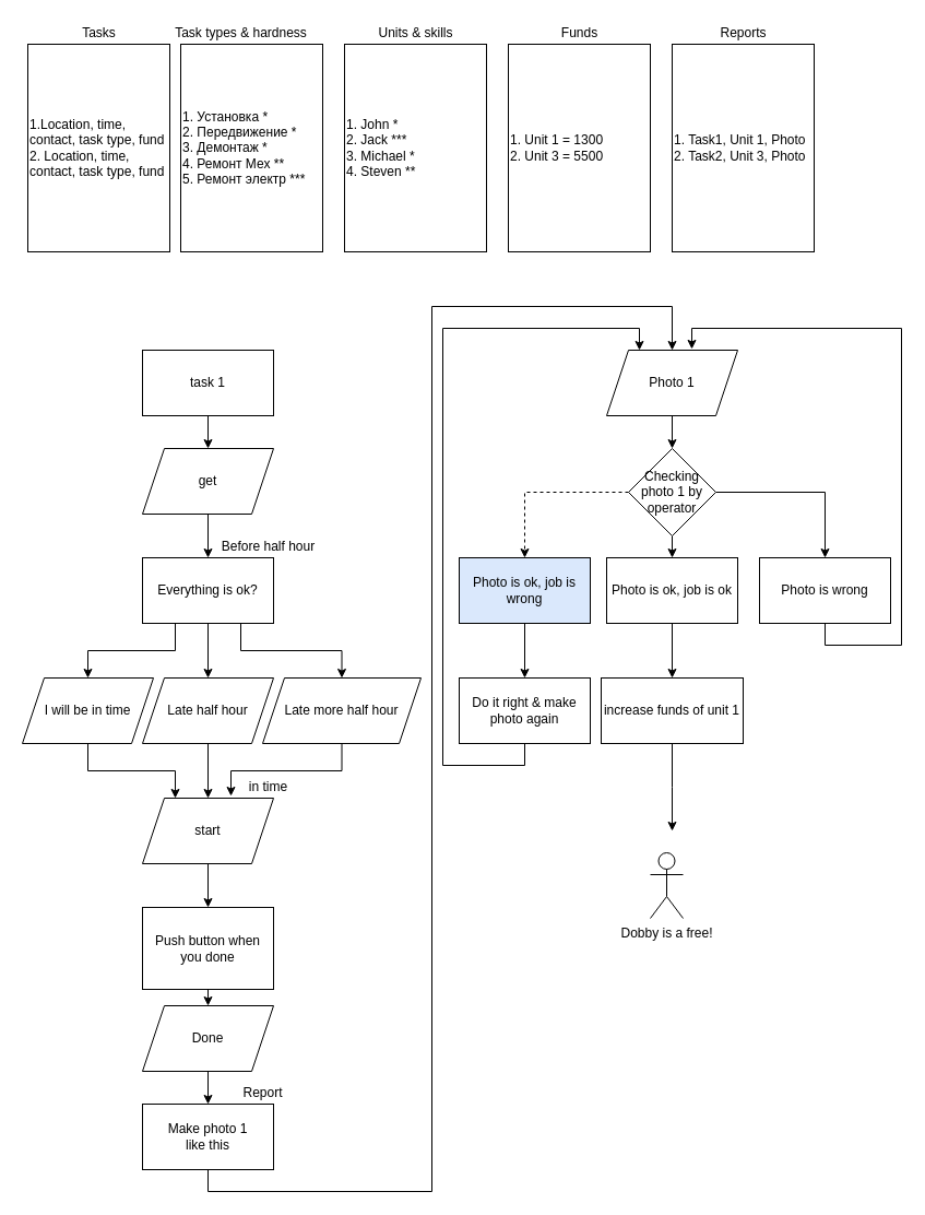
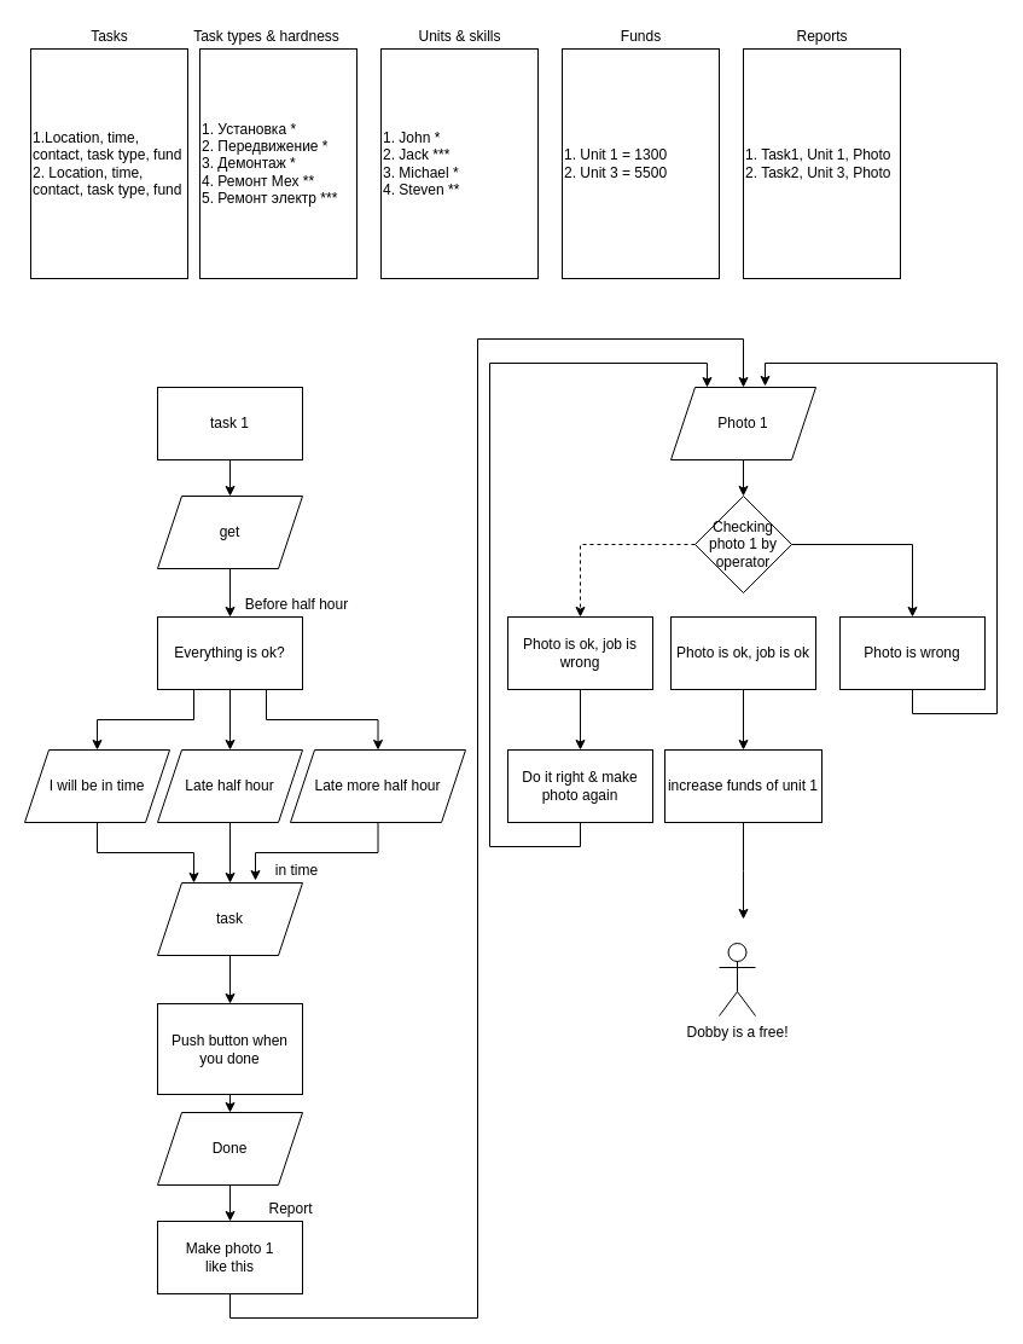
  <mxCell id="0" />
  <mxCell id="1" parent="0" />
  <mxCell id="2" value="&lt;div align=&quot;left&quot;&gt;1.Location, time, contact, task type, fund&lt;br&gt;&lt;/div&gt;&lt;div align=&quot;left&quot;&gt;2. Location, time, contact, task type, fund&lt;br&gt;&lt;/div&gt;" style="rounded=0;whiteSpace=wrap;html=1;align=left;" vertex="1" parent="1"><mxGeometry x="25" y="40" width="130" height="190" as="geometry" /></mxCell>
  <mxCell id="3" value="Tasks" style="text;html=1;align=center;verticalAlign=middle;resizable=0;points=[];autosize=1;" vertex="1" parent="1"><mxGeometry x="65" y="20" width="50" height="20" as="geometry" /></mxCell>
  <mxCell id="4" value="&lt;div align=&quot;left&quot;&gt;1. Установка *&lt;br&gt;&lt;/div&gt;&lt;div align=&quot;left&quot;&gt;2. Передвижение *&lt;br&gt;&lt;/div&gt;&lt;div align=&quot;left&quot;&gt;3. Демонтаж *&lt;br&gt;&lt;/div&gt;&lt;div align=&quot;left&quot;&gt;4. Ремонт Мех **&lt;br&gt;&lt;/div&gt;&lt;div align=&quot;left&quot;&gt;5. Ремонт электр ***&lt;br&gt;&lt;/div&gt;" style="rounded=0;whiteSpace=wrap;html=1;align=left;" vertex="1" parent="1"><mxGeometry x="165" y="40" width="130" height="190" as="geometry" /></mxCell>
  <mxCell id="5" value="Task types &amp;amp; hardness" style="text;html=1;align=center;verticalAlign=middle;resizable=0;points=[];autosize=1;" vertex="1" parent="1"><mxGeometry x="150" y="20" width="140" height="20" as="geometry" /></mxCell>
  <mxCell id="6" value="&lt;div align=&quot;left&quot;&gt;1. John *&lt;br&gt;&lt;/div&gt;&lt;div align=&quot;left&quot;&gt;2. Jack ***&lt;br&gt;&lt;/div&gt;&lt;div align=&quot;left&quot;&gt;3. Michael *&lt;br&gt;&lt;/div&gt;&lt;div align=&quot;left&quot;&gt;4. &lt;span class=&quot;aCOpRe&quot;&gt;&lt;span&gt;Steven&lt;/span&gt;&lt;/span&gt; **&lt;br&gt;&lt;/div&gt;" style="rounded=0;whiteSpace=wrap;html=1;align=left;" vertex="1" parent="1"><mxGeometry x="315" y="40" width="130" height="190" as="geometry" /></mxCell>
  <mxCell id="7" value="&lt;div&gt;Units &amp;amp; skills&lt;/div&gt;" style="text;html=1;align=center;verticalAlign=middle;resizable=0;points=[];autosize=1;" vertex="1" parent="1"><mxGeometry x="340" y="20" width="80" height="20" as="geometry" /></mxCell>
  <mxCell id="8" value="&lt;div align=&quot;left&quot;&gt;1. Unit 1 = 1300&lt;br&gt;&lt;/div&gt;&lt;div align=&quot;left&quot;&gt;2. Unit 3 = 5500&lt;br&gt;&lt;/div&gt;" style="rounded=0;whiteSpace=wrap;html=1;align=left;" vertex="1" parent="1"><mxGeometry x="465" y="40" width="130" height="190" as="geometry" /></mxCell>
  <mxCell id="9" value="Funds" style="text;html=1;align=center;verticalAlign=middle;resizable=0;points=[];autosize=1;" vertex="1" parent="1"><mxGeometry x="505" y="20" width="50" height="20" as="geometry" /></mxCell>
  <mxCell id="10" value="&lt;div align=&quot;left&quot;&gt;1. Task1, Unit 1, Photo&lt;br&gt;&lt;/div&gt;&lt;div align=&quot;left&quot;&gt;2. Task2, Unit 3, Photo&lt;br&gt;&lt;/div&gt;" style="rounded=0;whiteSpace=wrap;html=1;align=left;" vertex="1" parent="1"><mxGeometry x="615" y="40" width="130" height="190" as="geometry" /></mxCell>
  <mxCell id="11" value="Reports" style="text;html=1;align=center;verticalAlign=middle;resizable=0;points=[];autosize=1;" vertex="1" parent="1"><mxGeometry x="650" y="20" width="60" height="20" as="geometry" /></mxCell>
  <mxCell id="12" style="edgeStyle=orthogonalEdgeStyle;rounded=0;orthogonalLoop=1;jettySize=auto;html=1;exitX=0.5;exitY=1;exitDx=0;exitDy=0;entryX=0.5;entryY=0;entryDx=0;entryDy=0;" edge="1" parent="1" source="13" target="20"><mxGeometry relative="1" as="geometry"><mxPoint x="135" y="420" as="targetPoint" /></mxGeometry></mxCell>
  <mxCell id="13" value="task 1" style="rounded=0;whiteSpace=wrap;html=1;" vertex="1" parent="1"><mxGeometry x="130" y="320" width="120" height="60" as="geometry" /></mxCell>
  <mxCell id="14" style="edgeStyle=orthogonalEdgeStyle;rounded=0;orthogonalLoop=1;jettySize=auto;html=1;exitX=0.25;exitY=1;exitDx=0;exitDy=0;entryX=0.5;entryY=0;entryDx=0;entryDy=0;" edge="1" parent="1" source="17" target="22"><mxGeometry relative="1" as="geometry" /></mxCell>
  <mxCell id="15" style="edgeStyle=orthogonalEdgeStyle;rounded=0;orthogonalLoop=1;jettySize=auto;html=1;exitX=0.75;exitY=1;exitDx=0;exitDy=0;entryX=0.5;entryY=0;entryDx=0;entryDy=0;" edge="1" parent="1" source="17" target="26"><mxGeometry relative="1" as="geometry" /></mxCell>
  <mxCell id="16" style="edgeStyle=orthogonalEdgeStyle;rounded=0;orthogonalLoop=1;jettySize=auto;html=1;exitX=0.5;exitY=1;exitDx=0;exitDy=0;" edge="1" parent="1" source="17" target="24"><mxGeometry relative="1" as="geometry" /></mxCell>
  <mxCell id="17" value="Everything is ok?" style="rounded=0;whiteSpace=wrap;html=1;" vertex="1" parent="1"><mxGeometry x="130" y="510" width="120" height="60" as="geometry" /></mxCell>
  <mxCell id="18" value="Before half hour" style="text;html=1;align=center;verticalAlign=middle;resizable=0;points=[];autosize=1;" vertex="1" parent="1"><mxGeometry x="195" y="490" width="100" height="20" as="geometry" /></mxCell>
  <mxCell id="19" value="" style="edgeStyle=orthogonalEdgeStyle;rounded=0;orthogonalLoop=1;jettySize=auto;html=1;exitX=0.5;exitY=1;exitDx=0;exitDy=0;" edge="1" parent="1" source="20" target="17"><mxGeometry relative="1" as="geometry" /></mxCell>
  <mxCell id="20" value="get" style="shape=parallelogram;perimeter=parallelogramPerimeter;whiteSpace=wrap;html=1;fixedSize=1;" vertex="1" parent="1"><mxGeometry x="130" y="410" width="120" height="60" as="geometry" /></mxCell>
  <mxCell id="21" style="edgeStyle=orthogonalEdgeStyle;rounded=0;orthogonalLoop=1;jettySize=auto;html=1;exitX=0.5;exitY=1;exitDx=0;exitDy=0;entryX=0.25;entryY=0;entryDx=0;entryDy=0;" edge="1" parent="1" source="22" target="28"><mxGeometry relative="1" as="geometry" /></mxCell>
  <mxCell id="22" value="I will be in time" style="shape=parallelogram;perimeter=parallelogramPerimeter;whiteSpace=wrap;html=1;fixedSize=1;" vertex="1" parent="1"><mxGeometry x="20" y="620" width="120" height="60" as="geometry" /></mxCell>
  <mxCell id="23" style="edgeStyle=orthogonalEdgeStyle;rounded=0;orthogonalLoop=1;jettySize=auto;html=1;exitX=0.5;exitY=1;exitDx=0;exitDy=0;" edge="1" parent="1" source="24" target="28"><mxGeometry relative="1" as="geometry" /></mxCell>
  <mxCell id="24" value="Late half hour" style="shape=parallelogram;perimeter=parallelogramPerimeter;whiteSpace=wrap;html=1;fixedSize=1;" vertex="1" parent="1"><mxGeometry x="130" y="620" width="120" height="60" as="geometry" /></mxCell>
  <mxCell id="25" style="edgeStyle=orthogonalEdgeStyle;rounded=0;orthogonalLoop=1;jettySize=auto;html=1;entryX=0.675;entryY=-0.033;entryDx=0;entryDy=0;entryPerimeter=0;" edge="1" parent="1" source="26" target="28"><mxGeometry relative="1" as="geometry" /></mxCell>
  <mxCell id="26" value="Late more half hour" style="shape=parallelogram;perimeter=parallelogramPerimeter;whiteSpace=wrap;html=1;fixedSize=1;" vertex="1" parent="1"><mxGeometry x="240" y="620" width="145" height="60" as="geometry" /></mxCell>
  <mxCell id="27" style="edgeStyle=orthogonalEdgeStyle;rounded=0;orthogonalLoop=1;jettySize=auto;html=1;exitX=0.5;exitY=1;exitDx=0;exitDy=0;entryX=0.5;entryY=0;entryDx=0;entryDy=0;" edge="1" parent="1" source="28" target="31"><mxGeometry relative="1" as="geometry" /></mxCell>
- <mxCell id="28" value="start" style="shape=parallelogram;perimeter=parallelogramPerimeter;whiteSpace=wrap;html=1;fixedSize=1;" vertex="1" parent="1"><mxGeometry x="130" y="730" width="120" height="60" as="geometry" /></mxCell>
+ <mxCell id="28" value="task" style="shape=parallelogram;perimeter=parallelogramPerimeter;whiteSpace=wrap;html=1;fixedSize=1;" vertex="1" parent="1"><mxGeometry x="130" y="730" width="120" height="60" as="geometry" /></mxCell>
  <mxCell id="29" value="in time" style="text;html=1;align=center;verticalAlign=middle;resizable=0;points=[];autosize=1;" vertex="1" parent="1"><mxGeometry x="220" y="710" width="50" height="20" as="geometry" /></mxCell>
  <mxCell id="30" style="edgeStyle=orthogonalEdgeStyle;rounded=0;orthogonalLoop=1;jettySize=auto;html=1;exitX=0.5;exitY=1;exitDx=0;exitDy=0;entryX=0.5;entryY=0;entryDx=0;entryDy=0;" edge="1" parent="1" source="31" target="33"><mxGeometry relative="1" as="geometry" /></mxCell>
  <mxCell id="31" value="Push button when you done" style="rounded=0;whiteSpace=wrap;html=1;" vertex="1" parent="1"><mxGeometry x="130" y="830" width="120" height="75" as="geometry" /></mxCell>
  <mxCell id="32" style="edgeStyle=orthogonalEdgeStyle;rounded=0;orthogonalLoop=1;jettySize=auto;html=1;exitX=0.5;exitY=1;exitDx=0;exitDy=0;entryX=0.5;entryY=0;entryDx=0;entryDy=0;" edge="1" parent="1" source="33" target="35"><mxGeometry relative="1" as="geometry" /></mxCell>
  <mxCell id="33" value="Done" style="shape=parallelogram;perimeter=parallelogramPerimeter;whiteSpace=wrap;html=1;fixedSize=1;" vertex="1" parent="1"><mxGeometry x="130" y="920" width="120" height="60" as="geometry" /></mxCell>
  <mxCell id="34" style="edgeStyle=orthogonalEdgeStyle;rounded=0;orthogonalLoop=1;jettySize=auto;html=1;exitX=0.5;exitY=1;exitDx=0;exitDy=0;entryX=0.5;entryY=0;entryDx=0;entryDy=0;" edge="1" parent="1" source="35" target="38"><mxGeometry relative="1" as="geometry"><mxPoint x="405" y="540" as="targetPoint" /><Array as="points"><mxPoint x="190" y="1090" /><mxPoint x="395" y="1090" /><mxPoint x="395" y="280" /><mxPoint x="615" y="280" /></Array></mxGeometry></mxCell>
  <mxCell id="35" value="&lt;div&gt;Make photo 1&lt;/div&gt;&lt;div&gt;like this&lt;/div&gt;" style="rounded=0;whiteSpace=wrap;html=1;" vertex="1" parent="1"><mxGeometry x="130" y="1010" width="120" height="60" as="geometry" /></mxCell>
  <mxCell id="36" value="Report" style="text;html=1;align=center;verticalAlign=middle;resizable=0;points=[];autosize=1;" vertex="1" parent="1"><mxGeometry x="215" y="990" width="50" height="20" as="geometry" /></mxCell>
  <mxCell id="37" style="edgeStyle=orthogonalEdgeStyle;rounded=0;orthogonalLoop=1;jettySize=auto;html=1;exitX=0.5;exitY=1;exitDx=0;exitDy=0;entryX=0.5;entryY=0;entryDx=0;entryDy=0;" edge="1" parent="1" source="38" target="42"><mxGeometry relative="1" as="geometry"><mxPoint x="612.5" y="406" as="targetPoint" /></mxGeometry></mxCell>
  <mxCell id="38" value="Photo 1" style="shape=parallelogram;perimeter=parallelogramPerimeter;whiteSpace=wrap;html=1;fixedSize=1;" vertex="1" parent="1"><mxGeometry x="555" y="320" width="120" height="60" as="geometry" /></mxCell>
  <mxCell id="39" style="edgeStyle=orthogonalEdgeStyle;rounded=0;orthogonalLoop=1;jettySize=auto;html=1;exitX=0;exitY=0.5;exitDx=0;exitDy=0;dashed=1;" edge="1" parent="1" source="42" target="44"><mxGeometry relative="1" as="geometry" /></mxCell>
- <mxCell id="40" style="edgeStyle=orthogonalEdgeStyle;rounded=0;orthogonalLoop=1;jettySize=auto;html=1;exitX=0.5;exitY=1;exitDx=0;exitDy=0;entryX=0.5;entryY=0;entryDx=0;entryDy=0;" edge="1" parent="1" source="42" target="46"><mxGeometry relative="1" as="geometry" /></mxCell>
  <mxCell id="41" style="edgeStyle=orthogonalEdgeStyle;rounded=0;orthogonalLoop=1;jettySize=auto;html=1;exitX=1;exitY=0.5;exitDx=0;exitDy=0;" edge="1" parent="1" source="42" target="48"><mxGeometry relative="1" as="geometry" /></mxCell>
  <mxCell id="42" value="Checking photo 1 by operator" style="rhombus;whiteSpace=wrap;html=1;" vertex="1" parent="1"><mxGeometry x="575" y="410" width="80" height="80" as="geometry" /></mxCell>
  <mxCell id="43" style="edgeStyle=orthogonalEdgeStyle;rounded=0;orthogonalLoop=1;jettySize=auto;html=1;exitX=0.5;exitY=1;exitDx=0;exitDy=0;entryX=0.5;entryY=0;entryDx=0;entryDy=0;" edge="1" parent="1" source="44" target="50"><mxGeometry relative="1" as="geometry" /></mxCell>
- <mxCell id="44" value="Photo is ok, job is wrong" style="rounded=0;whiteSpace=wrap;html=1;fillColor=#dae8fc;" vertex="1" parent="1"><mxGeometry x="420" y="510" width="120" height="60" as="geometry" /></mxCell>
+ <mxCell id="44" value="Photo is ok, job is wrong" style="rounded=0;whiteSpace=wrap;html=1;" vertex="1" parent="1"><mxGeometry x="420" y="510" width="120" height="60" as="geometry" /></mxCell>
  <mxCell id="45" style="edgeStyle=orthogonalEdgeStyle;rounded=0;orthogonalLoop=1;jettySize=auto;html=1;exitX=0.5;exitY=1;exitDx=0;exitDy=0;entryX=0.5;entryY=0;entryDx=0;entryDy=0;" edge="1" parent="1" source="46" target="52"><mxGeometry relative="1" as="geometry" /></mxCell>
  <mxCell id="46" value="Photo is ok, job is ok" style="rounded=0;whiteSpace=wrap;html=1;" vertex="1" parent="1"><mxGeometry x="555" y="510" width="120" height="60" as="geometry" /></mxCell>
  <mxCell id="47" style="edgeStyle=orthogonalEdgeStyle;rounded=0;orthogonalLoop=1;jettySize=auto;html=1;exitX=0.5;exitY=1;exitDx=0;exitDy=0;entryX=0.65;entryY=-0.017;entryDx=0;entryDy=0;entryPerimeter=0;" edge="1" parent="1" source="48" target="38"><mxGeometry relative="1" as="geometry"><Array as="points"><mxPoint x="755" y="590" /><mxPoint x="825" y="590" /><mxPoint x="825" y="300" /><mxPoint x="633" y="300" /></Array></mxGeometry></mxCell>
  <mxCell id="48" value="Photo is wrong" style="rounded=0;whiteSpace=wrap;html=1;" vertex="1" parent="1"><mxGeometry x="695" y="510" width="120" height="60" as="geometry" /></mxCell>
  <mxCell id="49" style="edgeStyle=orthogonalEdgeStyle;rounded=0;orthogonalLoop=1;jettySize=auto;html=1;exitX=0.5;exitY=1;exitDx=0;exitDy=0;entryX=0.25;entryY=0;entryDx=0;entryDy=0;" edge="1" parent="1" source="50" target="38"><mxGeometry relative="1" as="geometry"><Array as="points"><mxPoint x="480" y="700" /><mxPoint x="405" y="700" /><mxPoint x="405" y="300" /><mxPoint x="585" y="300" /></Array></mxGeometry></mxCell>
  <mxCell id="50" value="Do it right &amp;amp; make photo again" style="rounded=0;whiteSpace=wrap;html=1;" vertex="1" parent="1"><mxGeometry x="420" y="620" width="120" height="60" as="geometry" /></mxCell>
  <mxCell id="51" style="edgeStyle=orthogonalEdgeStyle;rounded=0;orthogonalLoop=1;jettySize=auto;html=1;exitX=0.5;exitY=1;exitDx=0;exitDy=0;" edge="1" parent="1" source="52"><mxGeometry relative="1" as="geometry"><mxPoint x="615" y="760" as="targetPoint" /></mxGeometry></mxCell>
  <mxCell id="52" value="&lt;span class=&quot;VIiyi&quot; lang=&quot;en&quot;&gt;&lt;span class=&quot;JLqJ4b ChMk0b&quot;&gt;&lt;span&gt;increase funds of unit 1&lt;/span&gt;&lt;/span&gt;&lt;/span&gt; " style="rounded=0;whiteSpace=wrap;html=1;" vertex="1" parent="1"><mxGeometry x="550" y="620" width="130" height="60" as="geometry" /></mxCell>
  <mxCell id="53" value="Dobby is a free!" style="shape=umlActor;verticalLabelPosition=bottom;verticalAlign=top;html=1;outlineConnect=0;" vertex="1" parent="1"><mxGeometry x="595" y="780" width="30" height="60" as="geometry" /></mxCell>
